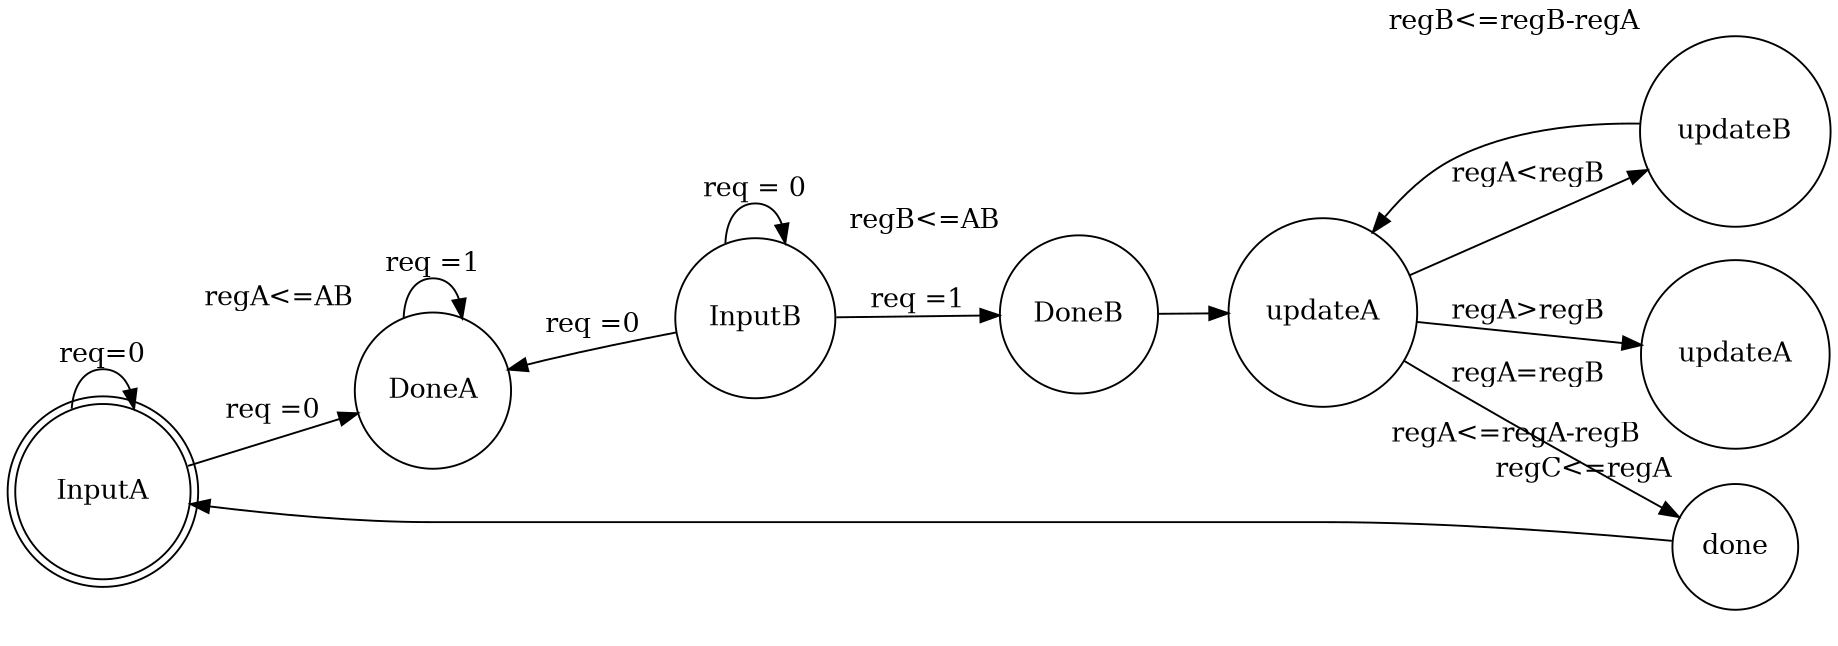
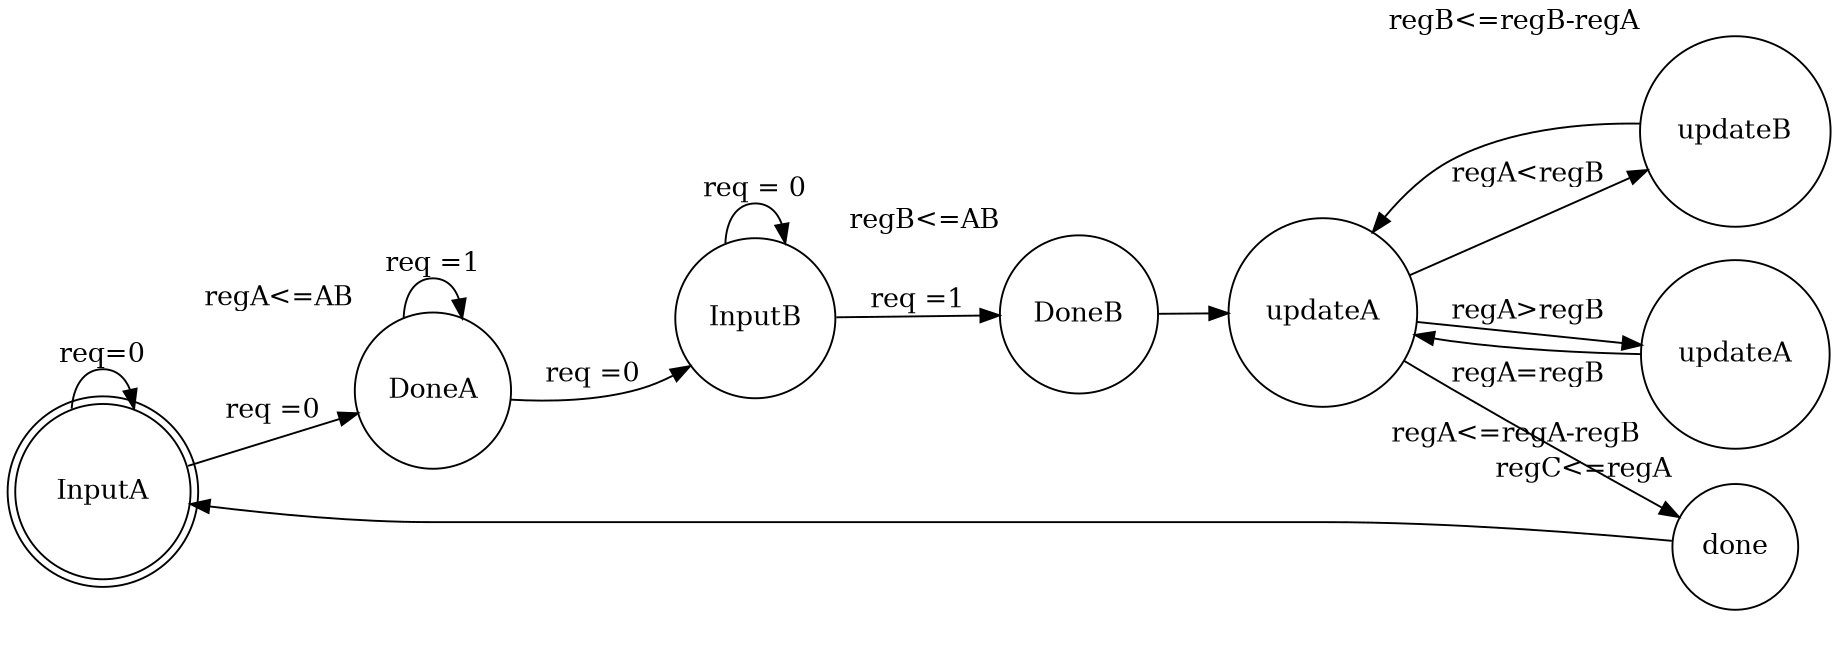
  digraph {
    forcelabels=true
    rankdir=LR
    node [shape=circle]
    InputA [shape=doublecircle]
    DoneA [xlabel="regA<=AB"]
    InputB
    DoneB [xlabel="regB<=AB"]
    n5 [label=updateA]
    done [dir=top xlabel="regC<=regA"]
    updateA [xlabel="regA<=regA-regB"]
    updateB [xlabel="regB<=regB-regA"]
    InputA -> InputA [label="req=0"]
    InputA -> DoneA [label="req =0"]
    DoneA -> DoneA [label="req =1"]
-   InputB -> DoneA [label="req =0"]
+   DoneA -> InputB [label="req =0"]
    InputB -> InputB [label="req = 0"]
    InputB -> DoneB [label="req =1"]
    DoneB -> n5
    n5 -> done [label="regA=regB"]
    n5 -> updateA [label="regA>regB"]
    n5 -> updateB [label="regA<regB"]
    done -> InputA
+   updateA -> n5
    updateB -> n5
  }
